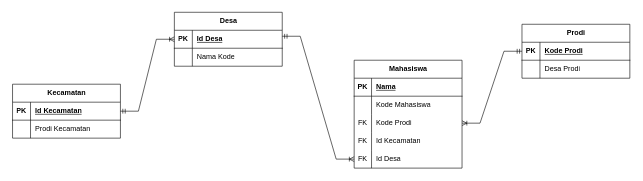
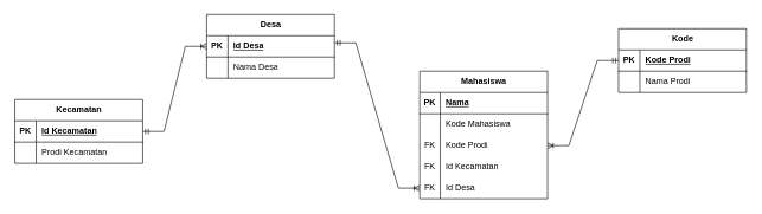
  <mxCell id="0" />
  <mxCell id="1" parent="0" />
  <mxCell id="2" value="Kecamatan" style="shape=table;startSize=30;container=1;collapsible=1;childLayout=tableLayout;fixedRows=1;rowLines=0;fontStyle=1;align=center;resizeLast=1;html=1;" vertex="1" parent="1"><mxGeometry x="20" y="140" width="180" height="90" as="geometry" /></mxCell>
  <mxCell id="3" value="" style="shape=tableRow;horizontal=0;startSize=0;swimlaneHead=0;swimlaneBody=0;fillColor=none;collapsible=0;dropTarget=0;points=[[0,0.5],[1,0.5]];portConstraint=eastwest;top=0;left=0;right=0;bottom=1;" vertex="1" parent="2"><mxGeometry y="30" width="180" height="30" as="geometry" /></mxCell>
  <mxCell id="4" value="PK" style="shape=partialRectangle;connectable=0;fillColor=none;top=0;left=0;bottom=0;right=0;fontStyle=1;overflow=hidden;whiteSpace=wrap;html=1;" vertex="1" parent="3"><mxGeometry width="30" height="30" as="geometry"><mxRectangle width="30" height="30" as="alternateBounds" /></mxGeometry></mxCell>
  <mxCell id="5" value="Id Kecamatan" style="shape=partialRectangle;connectable=0;fillColor=none;top=0;left=0;bottom=0;right=0;align=left;spacingLeft=6;fontStyle=5;overflow=hidden;whiteSpace=wrap;html=1;" vertex="1" parent="3"><mxGeometry x="30" width="150" height="30" as="geometry"><mxRectangle width="150" height="30" as="alternateBounds" /></mxGeometry></mxCell>
  <mxCell id="6" value="" style="shape=tableRow;horizontal=0;startSize=0;swimlaneHead=0;swimlaneBody=0;fillColor=none;collapsible=0;dropTarget=0;points=[[0,0.5],[1,0.5]];portConstraint=eastwest;top=0;left=0;right=0;bottom=0;" vertex="1" parent="2"><mxGeometry y="60" width="180" height="30" as="geometry" /></mxCell>
  <mxCell id="7" value="" style="shape=partialRectangle;connectable=0;fillColor=none;top=0;left=0;bottom=0;right=0;editable=1;overflow=hidden;whiteSpace=wrap;html=1;" vertex="1" parent="6"><mxGeometry width="30" height="30" as="geometry"><mxRectangle width="30" height="30" as="alternateBounds" /></mxGeometry></mxCell>
  <mxCell id="8" value="Prodi Kecamatan" style="shape=partialRectangle;connectable=0;fillColor=none;top=0;left=0;bottom=0;right=0;align=left;spacingLeft=6;overflow=hidden;whiteSpace=wrap;html=1;" vertex="1" parent="6"><mxGeometry x="30" width="150" height="30" as="geometry"><mxRectangle width="150" height="30" as="alternateBounds" /></mxGeometry></mxCell>
  <mxCell id="9" value="Desa" style="shape=table;startSize=30;container=1;collapsible=1;childLayout=tableLayout;fixedRows=1;rowLines=0;fontStyle=1;align=center;resizeLast=1;html=1;" vertex="1" parent="1"><mxGeometry x="290" y="20" width="180" height="90" as="geometry" /></mxCell>
  <mxCell id="10" value="" style="shape=tableRow;horizontal=0;startSize=0;swimlaneHead=0;swimlaneBody=0;fillColor=none;collapsible=0;dropTarget=0;points=[[0,0.5],[1,0.5]];portConstraint=eastwest;top=0;left=0;right=0;bottom=1;" vertex="1" parent="9"><mxGeometry y="30" width="180" height="30" as="geometry" /></mxCell>
  <mxCell id="11" value="PK" style="shape=partialRectangle;connectable=0;fillColor=none;top=0;left=0;bottom=0;right=0;fontStyle=1;overflow=hidden;whiteSpace=wrap;html=1;" vertex="1" parent="10"><mxGeometry width="30" height="30" as="geometry"><mxRectangle width="30" height="30" as="alternateBounds" /></mxGeometry></mxCell>
  <mxCell id="12" value="Id Desa" style="shape=partialRectangle;connectable=0;fillColor=none;top=0;left=0;bottom=0;right=0;align=left;spacingLeft=6;fontStyle=5;overflow=hidden;whiteSpace=wrap;html=1;" vertex="1" parent="10"><mxGeometry x="30" width="150" height="30" as="geometry"><mxRectangle width="150" height="30" as="alternateBounds" /></mxGeometry></mxCell>
  <mxCell id="13" value="" style="shape=tableRow;horizontal=0;startSize=0;swimlaneHead=0;swimlaneBody=0;fillColor=none;collapsible=0;dropTarget=0;points=[[0,0.5],[1,0.5]];portConstraint=eastwest;top=0;left=0;right=0;bottom=0;" vertex="1" parent="9"><mxGeometry y="60" width="180" height="30" as="geometry" /></mxCell>
  <mxCell id="14" value="" style="shape=partialRectangle;connectable=0;fillColor=none;top=0;left=0;bottom=0;right=0;editable=1;overflow=hidden;whiteSpace=wrap;html=1;" vertex="1" parent="13"><mxGeometry width="30" height="30" as="geometry"><mxRectangle width="30" height="30" as="alternateBounds" /></mxGeometry></mxCell>
- <mxCell id="15" value="Nama Kode" style="shape=partialRectangle;connectable=0;fillColor=none;top=0;left=0;bottom=0;right=0;align=left;spacingLeft=6;overflow=hidden;whiteSpace=wrap;html=1;" vertex="1" parent="13"><mxGeometry x="30" width="150" height="30" as="geometry"><mxRectangle width="150" height="30" as="alternateBounds" /></mxGeometry></mxCell>
+ <mxCell id="15" value="Nama Desa" style="shape=partialRectangle;connectable=0;fillColor=none;top=0;left=0;bottom=0;right=0;align=left;spacingLeft=6;overflow=hidden;whiteSpace=wrap;html=1;" vertex="1" parent="13"><mxGeometry x="30" width="150" height="30" as="geometry"><mxRectangle width="150" height="30" as="alternateBounds" /></mxGeometry></mxCell>
  <mxCell id="16" value="Mahasiswa" style="shape=table;startSize=30;container=1;collapsible=1;childLayout=tableLayout;fixedRows=1;rowLines=0;fontStyle=1;align=center;resizeLast=1;html=1;" vertex="1" parent="1"><mxGeometry x="590" y="100" width="180" height="180" as="geometry" /></mxCell>
  <mxCell id="17" value="" style="shape=tableRow;horizontal=0;startSize=0;swimlaneHead=0;swimlaneBody=0;fillColor=none;collapsible=0;dropTarget=0;points=[[0,0.5],[1,0.5]];portConstraint=eastwest;top=0;left=0;right=0;bottom=1;" vertex="1" parent="16"><mxGeometry y="30" width="180" height="30" as="geometry" /></mxCell>
  <mxCell id="18" value="PK" style="shape=partialRectangle;connectable=0;fillColor=none;top=0;left=0;bottom=0;right=0;fontStyle=1;overflow=hidden;whiteSpace=wrap;html=1;" vertex="1" parent="17"><mxGeometry width="29" height="30" as="geometry"><mxRectangle width="29" height="30" as="alternateBounds" /></mxGeometry></mxCell>
  <mxCell id="19" value="Nama" style="shape=partialRectangle;connectable=0;fillColor=none;top=0;left=0;bottom=0;right=0;align=left;spacingLeft=6;fontStyle=5;overflow=hidden;whiteSpace=wrap;html=1;" vertex="1" parent="17"><mxGeometry x="29" width="151" height="30" as="geometry"><mxRectangle width="151" height="30" as="alternateBounds" /></mxGeometry></mxCell>
  <mxCell id="20" value="" style="shape=tableRow;horizontal=0;startSize=0;swimlaneHead=0;swimlaneBody=0;fillColor=none;collapsible=0;dropTarget=0;points=[[0,0.5],[1,0.5]];portConstraint=eastwest;top=0;left=0;right=0;bottom=0;" vertex="1" parent="16"><mxGeometry y="60" width="180" height="30" as="geometry" /></mxCell>
  <mxCell id="21" value="" style="shape=partialRectangle;connectable=0;fillColor=none;top=0;left=0;bottom=0;right=0;editable=1;overflow=hidden;whiteSpace=wrap;html=1;" vertex="1" parent="20"><mxGeometry width="29" height="30" as="geometry"><mxRectangle width="29" height="30" as="alternateBounds" /></mxGeometry></mxCell>
  <mxCell id="22" value="Kode Mahasiswa" style="shape=partialRectangle;connectable=0;fillColor=none;top=0;left=0;bottom=0;right=0;align=left;spacingLeft=6;overflow=hidden;whiteSpace=wrap;html=1;" vertex="1" parent="20"><mxGeometry x="29" width="151" height="30" as="geometry"><mxRectangle width="151" height="30" as="alternateBounds" /></mxGeometry></mxCell>
  <mxCell id="23" style="shape=tableRow;horizontal=0;startSize=0;swimlaneHead=0;swimlaneBody=0;fillColor=none;collapsible=0;dropTarget=0;points=[[0,0.5],[1,0.5]];portConstraint=eastwest;top=0;left=0;right=0;bottom=0;" vertex="1" parent="16"><mxGeometry y="90" width="180" height="30" as="geometry" /></mxCell>
  <mxCell id="24" value="FK" style="shape=partialRectangle;connectable=0;fillColor=none;top=0;left=0;bottom=0;right=0;editable=1;overflow=hidden;whiteSpace=wrap;html=1;" vertex="1" parent="23"><mxGeometry width="29" height="30" as="geometry"><mxRectangle width="29" height="30" as="alternateBounds" /></mxGeometry></mxCell>
  <mxCell id="25" value="Kode Prodi" style="shape=partialRectangle;connectable=0;fillColor=none;top=0;left=0;bottom=0;right=0;align=left;spacingLeft=6;overflow=hidden;whiteSpace=wrap;html=1;" vertex="1" parent="23"><mxGeometry x="29" width="151" height="30" as="geometry"><mxRectangle width="151" height="30" as="alternateBounds" /></mxGeometry></mxCell>
  <mxCell id="26" style="shape=tableRow;horizontal=0;startSize=0;swimlaneHead=0;swimlaneBody=0;fillColor=none;collapsible=0;dropTarget=0;points=[[0,0.5],[1,0.5]];portConstraint=eastwest;top=0;left=0;right=0;bottom=0;" vertex="1" parent="16"><mxGeometry y="120" width="180" height="30" as="geometry" /></mxCell>
  <mxCell id="27" value="FK" style="shape=partialRectangle;connectable=0;fillColor=none;top=0;left=0;bottom=0;right=0;editable=1;overflow=hidden;whiteSpace=wrap;html=1;" vertex="1" parent="26"><mxGeometry width="29" height="30" as="geometry"><mxRectangle width="29" height="30" as="alternateBounds" /></mxGeometry></mxCell>
  <mxCell id="28" value="Id Kecamatan" style="shape=partialRectangle;connectable=0;fillColor=none;top=0;left=0;bottom=0;right=0;align=left;spacingLeft=6;overflow=hidden;whiteSpace=wrap;html=1;" vertex="1" parent="26"><mxGeometry x="29" width="151" height="30" as="geometry"><mxRectangle width="151" height="30" as="alternateBounds" /></mxGeometry></mxCell>
  <mxCell id="29" style="shape=tableRow;horizontal=0;startSize=0;swimlaneHead=0;swimlaneBody=0;fillColor=none;collapsible=0;dropTarget=0;points=[[0,0.5],[1,0.5]];portConstraint=eastwest;top=0;left=0;right=0;bottom=0;" vertex="1" parent="16"><mxGeometry y="150" width="180" height="30" as="geometry" /></mxCell>
  <mxCell id="30" value="FK" style="shape=partialRectangle;connectable=0;fillColor=none;top=0;left=0;bottom=0;right=0;editable=1;overflow=hidden;whiteSpace=wrap;html=1;" vertex="1" parent="29"><mxGeometry width="29" height="30" as="geometry"><mxRectangle width="29" height="30" as="alternateBounds" /></mxGeometry></mxCell>
  <mxCell id="31" value="Id Desa" style="shape=partialRectangle;connectable=0;fillColor=none;top=0;left=0;bottom=0;right=0;align=left;spacingLeft=6;overflow=hidden;whiteSpace=wrap;html=1;" vertex="1" parent="29"><mxGeometry x="29" width="151" height="30" as="geometry"><mxRectangle width="151" height="30" as="alternateBounds" /></mxGeometry></mxCell>
- <mxCell id="32" value="Prodi" style="shape=table;startSize=30;container=1;collapsible=1;childLayout=tableLayout;fixedRows=1;rowLines=0;fontStyle=1;align=center;resizeLast=1;html=1;" vertex="1" parent="1"><mxGeometry x="870" y="40" width="180" height="90" as="geometry" /></mxCell>
+ <mxCell id="32" value="Kode" style="shape=table;startSize=30;container=1;collapsible=1;childLayout=tableLayout;fixedRows=1;rowLines=0;fontStyle=1;align=center;resizeLast=1;html=1;" vertex="1" parent="1"><mxGeometry x="870" y="40" width="180" height="90" as="geometry" /></mxCell>
  <mxCell id="33" value="" style="shape=tableRow;horizontal=0;startSize=0;swimlaneHead=0;swimlaneBody=0;fillColor=none;collapsible=0;dropTarget=0;points=[[0,0.5],[1,0.5]];portConstraint=eastwest;top=0;left=0;right=0;bottom=1;" vertex="1" parent="32"><mxGeometry y="30" width="180" height="30" as="geometry" /></mxCell>
  <mxCell id="34" value="PK" style="shape=partialRectangle;connectable=0;fillColor=none;top=0;left=0;bottom=0;right=0;fontStyle=1;overflow=hidden;whiteSpace=wrap;html=1;" vertex="1" parent="33"><mxGeometry width="30" height="30" as="geometry"><mxRectangle width="30" height="30" as="alternateBounds" /></mxGeometry></mxCell>
  <mxCell id="35" value="Kode Prodi" style="shape=partialRectangle;connectable=0;fillColor=none;top=0;left=0;bottom=0;right=0;align=left;spacingLeft=6;fontStyle=5;overflow=hidden;whiteSpace=wrap;html=1;" vertex="1" parent="33"><mxGeometry x="30" width="150" height="30" as="geometry"><mxRectangle width="150" height="30" as="alternateBounds" /></mxGeometry></mxCell>
  <mxCell id="36" value="" style="shape=tableRow;horizontal=0;startSize=0;swimlaneHead=0;swimlaneBody=0;fillColor=none;collapsible=0;dropTarget=0;points=[[0,0.5],[1,0.5]];portConstraint=eastwest;top=0;left=0;right=0;bottom=0;" vertex="1" parent="32"><mxGeometry y="60" width="180" height="30" as="geometry" /></mxCell>
  <mxCell id="37" value="" style="shape=partialRectangle;connectable=0;fillColor=none;top=0;left=0;bottom=0;right=0;editable=1;overflow=hidden;whiteSpace=wrap;html=1;" vertex="1" parent="36"><mxGeometry width="30" height="30" as="geometry"><mxRectangle width="30" height="30" as="alternateBounds" /></mxGeometry></mxCell>
- <mxCell id="38" value="Desa Prodi" style="shape=partialRectangle;connectable=0;fillColor=none;top=0;left=0;bottom=0;right=0;align=left;spacingLeft=6;overflow=hidden;whiteSpace=wrap;html=1;" vertex="1" parent="36"><mxGeometry x="30" width="150" height="30" as="geometry"><mxRectangle width="150" height="30" as="alternateBounds" /></mxGeometry></mxCell>
+ <mxCell id="38" value="Nama Prodi" style="shape=partialRectangle;connectable=0;fillColor=none;top=0;left=0;bottom=0;right=0;align=left;spacingLeft=6;overflow=hidden;whiteSpace=wrap;html=1;" vertex="1" parent="36"><mxGeometry x="30" width="150" height="30" as="geometry"><mxRectangle width="150" height="30" as="alternateBounds" /></mxGeometry></mxCell>
  <mxCell id="39" value="" style="edgeStyle=entityRelationEdgeStyle;fontSize=12;html=1;endArrow=ERoneToMany;startArrow=ERmandOne;rounded=0;entryX=0;entryY=0.5;entryDx=0;entryDy=0;" edge="1" parent="1" source="3" target="10"><mxGeometry width="100" height="100" relative="1" as="geometry"><mxPoint x="520" y="220" as="sourcePoint" /><mxPoint x="620" y="120" as="targetPoint" /></mxGeometry></mxCell>
  <mxCell id="40" value="" style="edgeStyle=entityRelationEdgeStyle;fontSize=12;html=1;endArrow=ERoneToMany;startArrow=ERmandOne;rounded=0;" edge="1" parent="1" target="29"><mxGeometry width="100" height="100" relative="1" as="geometry"><mxPoint x="470" y="60" as="sourcePoint" /><mxPoint x="560" y="-40" as="targetPoint" /></mxGeometry></mxCell>
  <mxCell id="41" value="" style="edgeStyle=entityRelationEdgeStyle;fontSize=12;html=1;endArrow=ERoneToMany;startArrow=ERmandOne;rounded=0;exitX=0;exitY=0.5;exitDx=0;exitDy=0;" edge="1" parent="1" source="33" target="23"><mxGeometry width="100" height="100" relative="1" as="geometry"><mxPoint x="520" y="220" as="sourcePoint" /><mxPoint x="620" y="120" as="targetPoint" /></mxGeometry></mxCell>
